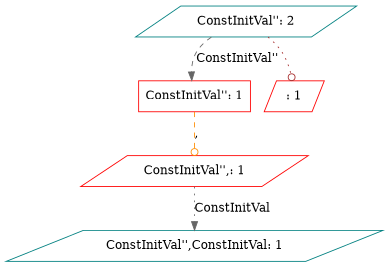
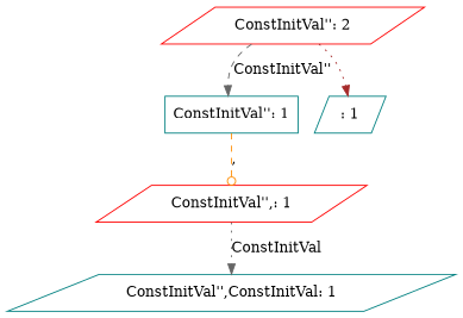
  digraph {
    node [color=teal shape=parallelogram]
    edge [arrowhead=normal color=gray40 style=dashed]
-   n1 [label="ConstInitVal'': 2"]
-   n2 [color=red label="ConstInitVal'': 1" shape=box]
-   n3 [color=red label=": 1"]
+   n1 [color=red label="ConstInitVal'': 2"]
+   n2 [label="ConstInitVal'': 1" shape=box]
+   n3 [label=": 1"]
    n4 [color=red label="ConstInitVal'',: 1"]
    n5 [label="ConstInitVal'',ConstInitVal: 1"]
    n1 -> n2 [label="ConstInitVal''"]
-   n1 -> n3 [arrowhead=odot color=brown style=dotted]
+   n1 -> n3 [color=brown style=dotted]
    n2 -> n4 [arrowhead=odot color=darkorange label=","]
    n4 -> n5 [label=ConstInitVal style=dotted]
  }
